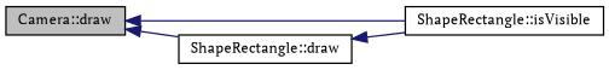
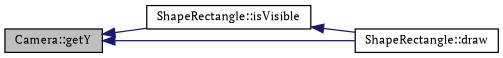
  digraph {
    fontname="PT Serif"
    rankdir=LR
    node [color=black fillcolor=white fontname="PT Serif" fontsize=10 shape=record style=filled]
    edge [color=midnightblue dir=back fontname="PT Serif" fontsize=10 labelfontname=Helvetica labelfontsize=10 style=solid]
-   n1 [fillcolor=grey75 fontcolor=black height=0.2 label="Camera::draw" width=0.4]
+   n1 [fillcolor=grey75 fontcolor=black height=0.2 label="Camera::getY" width=0.4]
    n2 [height=0.2 label="ShapeRectangle::isVisible" width=0.4]
    n3 [height=0.2 label="ShapeRectangle::draw" width=0.4]
    n1 -> n2
    n1 -> n3
-   n3 -> n2
+   n2 -> n3
  }
